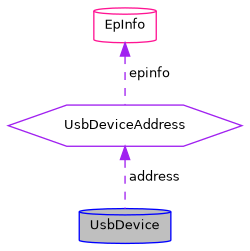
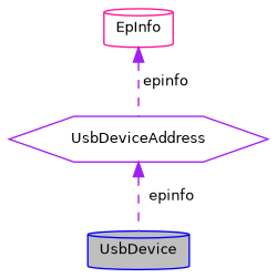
  digraph {
    fontname="DejaVu Sans"
    node [fillcolor=white fontname="DejaVu Sans" fontsize=10 shape=cylinder style=filled]
    edge [color=purple dir=back fontname="DejaVu Sans" fontsize=10 labelfontname=Helvetica labelfontsize=10 style=dashed]
    n1 [color=blue fillcolor=grey75 fontcolor=black height=0.2 label=UsbDevice width=0.4]
    n2 [color=deeppink height=0.2 label=EpInfo width=0.4]
    n3 [color=purple height=0.2 label=UsbDeviceAddress shape=hexagon width=0.4]
    n2 -> n3 [label=" epinfo"]
-   n3 -> n1 [label=" address"]
+   n3 -> n1 [label=" epinfo"]
  }
